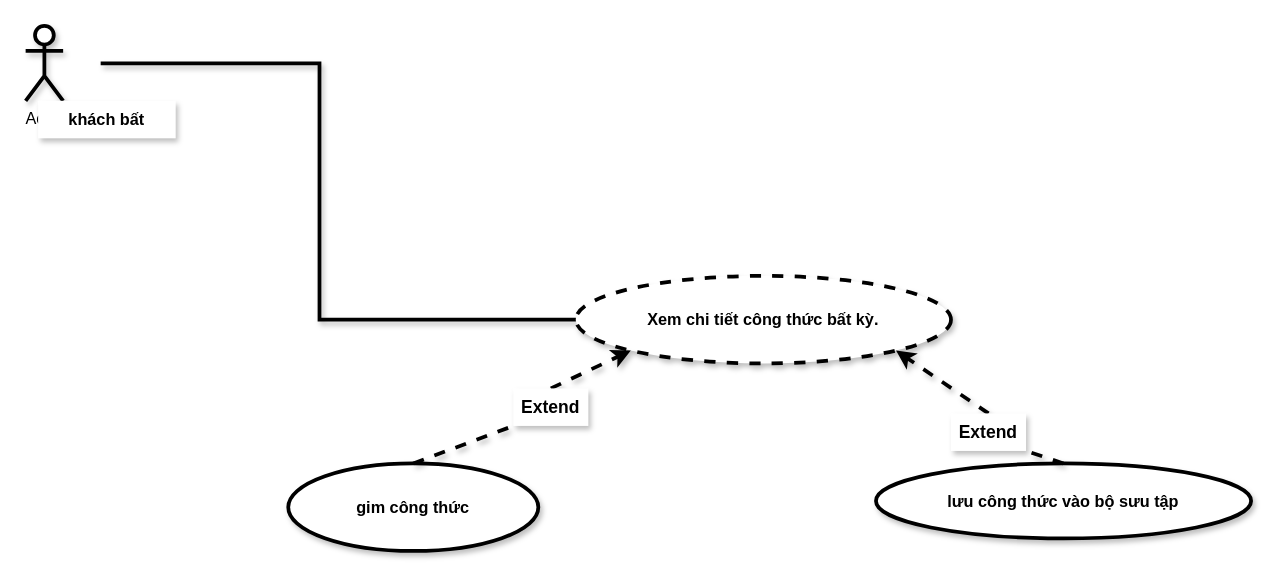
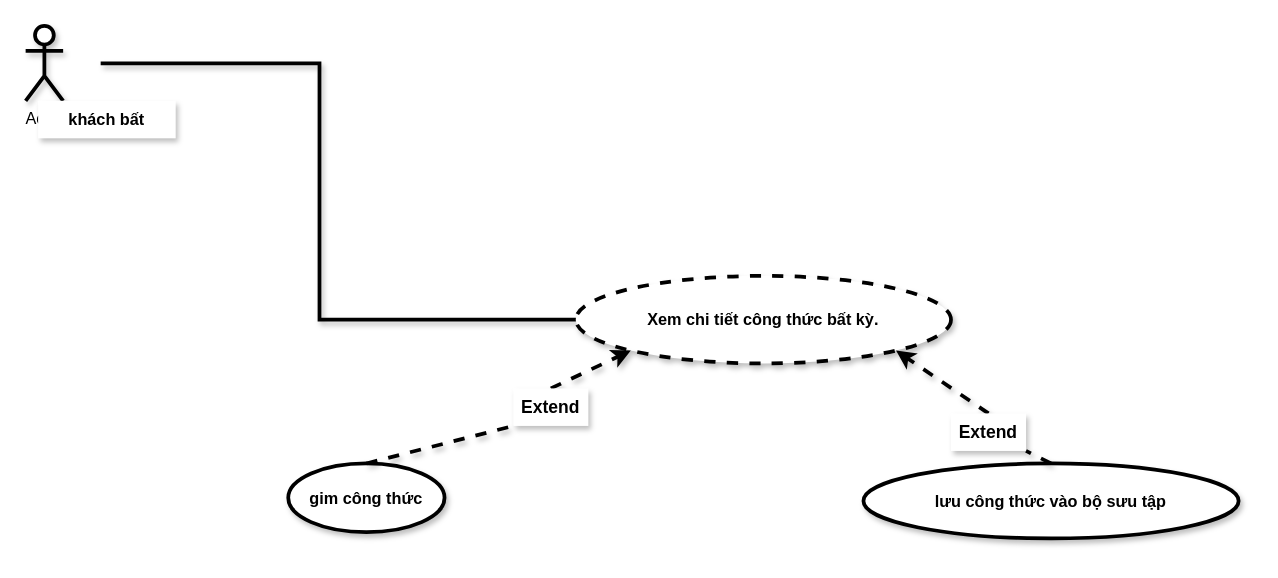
  <mxCell id="0" />
  <mxCell id="1" parent="0" />
  <mxCell id="2" value="Actor" style="shape=umlActor;verticalLabelPosition=bottom;verticalAlign=top;html=1;outlineConnect=0;strokeWidth=3;gradientColor=#ffffff;shadow=1;fontSize=13;points=[[0,1,0,0,0],[1,0,0,26,-6],[1,0.13,0,30,0],[1,0.3,0,30,0],[1,0.5,0,30,0],[1,0.67,0,30,0],[1,0.83,0,26,0],[1,1,0,20,0]];" parent="1" vertex="1"><mxGeometry x="20" y="20" width="30" height="60" as="geometry" /></mxCell>
  <mxCell id="3" value="khách bất" style="text;html=1;strokeColor=none;fillColor=default;align=center;verticalAlign=middle;whiteSpace=wrap;rounded=0;shadow=1;fontSize=13;fontStyle=1" parent="1" vertex="1"><mxGeometry x="30" y="80" width="110" height="30" as="geometry" /></mxCell>
  <mxCell id="4" style="edgeStyle=orthogonalEdgeStyle;rounded=0;orthogonalLoop=1;jettySize=auto;html=1;exitX=1;exitY=0.5;exitDx=30;exitDy=0;entryX=0;entryY=0.5;entryDx=0;entryDy=0;shadow=1;fontSize=13;endArrow=none;endFill=0;strokeWidth=3;exitPerimeter=0;" parent="1" source="2" target="5" edge="1"><mxGeometry relative="1" as="geometry"><mxPoint x="400" y="50" as="sourcePoint" /></mxGeometry></mxCell>
  <mxCell id="5" value="Xem chi tiết công thức bất kỳ." style="ellipse;whiteSpace=wrap;html=1;align=center;newEdgeStyle={&quot;edgeStyle&quot;:&quot;entityRelationEdgeStyle&quot;,&quot;startArrow&quot;:&quot;none&quot;,&quot;endArrow&quot;:&quot;none&quot;,&quot;segment&quot;:10,&quot;curved&quot;:1};treeFolding=1;treeMoving=1;shadow=1;fontSize=13;strokeWidth=3;fillColor=default;gradientColor=#ffffff;fontStyle=1;dashed=1;" parent="1" vertex="1"><mxGeometry x="460" y="220" width="300" height="70" as="geometry" /></mxCell>
  <mxCell id="6" style="edgeStyle=none;rounded=0;orthogonalLoop=1;jettySize=auto;html=1;exitX=0.5;exitY=0;exitDx=0;exitDy=0;entryX=0;entryY=1;entryDx=0;entryDy=0;shadow=1;dashed=1;fontSize=13;endArrow=classic;endFill=1;strokeWidth=3;startArrow=none;" parent="1" source="10" target="5" edge="1"><mxGeometry relative="1" as="geometry" /></mxCell>
- <mxCell id="7" value="gim công thức" style="ellipse;whiteSpace=wrap;html=1;align=center;newEdgeStyle={&quot;edgeStyle&quot;:&quot;entityRelationEdgeStyle&quot;,&quot;startArrow&quot;:&quot;none&quot;,&quot;endArrow&quot;:&quot;none&quot;,&quot;segment&quot;:10,&quot;curved&quot;:1};treeFolding=1;treeMoving=1;shadow=1;fontSize=13;strokeWidth=3;fillColor=default;gradientColor=#ffffff;fontStyle=1" parent="1" vertex="1"><mxGeometry x="230" y="370" width="200" height="70" as="geometry" /></mxCell>
+ <mxCell id="7" value="gim công thức" style="ellipse;whiteSpace=wrap;html=1;align=center;newEdgeStyle={&quot;edgeStyle&quot;:&quot;entityRelationEdgeStyle&quot;,&quot;startArrow&quot;:&quot;none&quot;,&quot;endArrow&quot;:&quot;none&quot;,&quot;segment&quot;:10,&quot;curved&quot;:1};treeFolding=1;treeMoving=1;shadow=1;fontSize=13;strokeWidth=3;fillColor=default;gradientColor=#ffffff;fontStyle=1" parent="1" vertex="1"><mxGeometry x="230" y="370" width="125" height="55" as="geometry" /></mxCell>
  <mxCell id="8" style="edgeStyle=none;rounded=0;orthogonalLoop=1;jettySize=auto;html=1;exitX=0.5;exitY=0;exitDx=0;exitDy=0;entryX=1;entryY=1;entryDx=0;entryDy=0;shadow=1;dashed=1;fontSize=13;endArrow=classic;endFill=1;strokeWidth=3;startArrow=none;" parent="1" source="12" target="5" edge="1"><mxGeometry relative="1" as="geometry" /></mxCell>
- <mxCell id="9" value="lưu công thức vào bộ sưu tập" style="ellipse;whiteSpace=wrap;html=1;align=center;newEdgeStyle={&quot;edgeStyle&quot;:&quot;entityRelationEdgeStyle&quot;,&quot;startArrow&quot;:&quot;none&quot;,&quot;endArrow&quot;:&quot;none&quot;,&quot;segment&quot;:10,&quot;curved&quot;:1};treeFolding=1;treeMoving=1;shadow=1;fontSize=13;strokeWidth=3;fillColor=default;gradientColor=#ffffff;fontStyle=1" parent="1" vertex="1"><mxGeometry x="700" y="370" width="300" height="60" as="geometry" /></mxCell>
+ <mxCell id="9" value="lưu công thức vào bộ sưu tập" style="ellipse;whiteSpace=wrap;html=1;align=center;newEdgeStyle={&quot;edgeStyle&quot;:&quot;entityRelationEdgeStyle&quot;,&quot;startArrow&quot;:&quot;none&quot;,&quot;endArrow&quot;:&quot;none&quot;,&quot;segment&quot;:10,&quot;curved&quot;:1};treeFolding=1;treeMoving=1;shadow=1;fontSize=13;strokeWidth=3;fillColor=default;gradientColor=#ffffff;fontStyle=1" parent="1" vertex="1"><mxGeometry x="690" y="370" width="300" height="60" as="geometry" /></mxCell>
  <mxCell id="10" value="Extend" style="text;html=1;strokeColor=none;fillColor=default;align=center;verticalAlign=middle;whiteSpace=wrap;rounded=0;shadow=1;fontSize=14;fontStyle=1" parent="1" vertex="1"><mxGeometry x="410" y="310" width="60" height="30" as="geometry" /></mxCell>
  <mxCell id="11" value="" style="edgeStyle=none;rounded=0;orthogonalLoop=1;jettySize=auto;html=1;exitX=0.5;exitY=0;exitDx=0;exitDy=0;entryX=0;entryY=1;entryDx=0;entryDy=0;shadow=1;dashed=1;fontSize=13;endArrow=none;endFill=1;strokeWidth=3;" parent="1" source="7" target="10" edge="1"><mxGeometry relative="1" as="geometry"><mxPoint x="590" y="190" as="sourcePoint" /><mxPoint x="643.934" y="74.749" as="targetPoint" /></mxGeometry></mxCell>
  <mxCell id="12" value="Extend" style="text;html=1;strokeColor=none;fillColor=default;align=center;verticalAlign=middle;whiteSpace=wrap;rounded=0;shadow=1;fontSize=14;fontStyle=1" parent="1" vertex="1"><mxGeometry x="760" y="330" width="60" height="30" as="geometry" /></mxCell>
  <mxCell id="13" value="" style="edgeStyle=none;rounded=0;orthogonalLoop=1;jettySize=auto;html=1;exitX=0.5;exitY=0;exitDx=0;exitDy=0;entryX=1;entryY=1;entryDx=0;entryDy=0;shadow=1;dashed=1;fontSize=13;endArrow=none;endFill=1;strokeWidth=3;" parent="1" source="9" target="12" edge="1"><mxGeometry relative="1" as="geometry"><mxPoint x="935" y="200" as="sourcePoint" /><mxPoint x="716.066" y="74.749" as="targetPoint" /></mxGeometry></mxCell>
